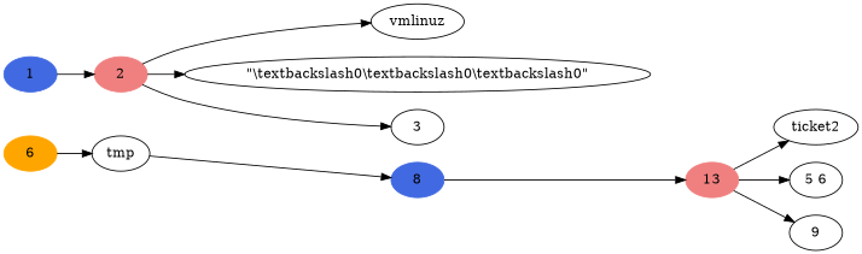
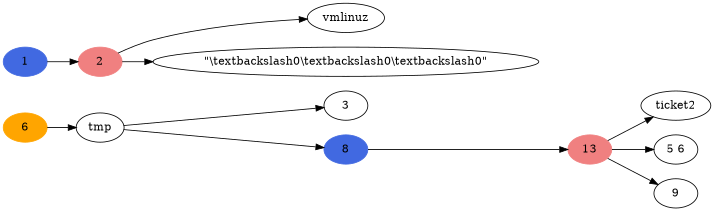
  digraph {
    rankdir=LR
    1 [color=royalblue style=filled]
    2 [color=lightcoral style=filled]
    n3 [label=vmlinuz]
    n4 [label="\"\\textbackslash0\\textbackslash0\\textbackslash0\""]
    n5 [label=3]
    6 [color=orange style=filled]
    n7 [label=tmp]
    8 [color=royalblue style=filled]
    13 [color=lightcoral style=filled]
    n10 [label=ticket2]
    n11 [label="5 6"]
    n12 [label=9]
    1 -> 2
    2 -> n3
    2 -> n4
-   2 -> n5
+   n7 -> n5
    6 -> n7
    n7 -> 8
    8 -> 13
    13 -> n10
    13 -> n11
    13 -> n12
  }
